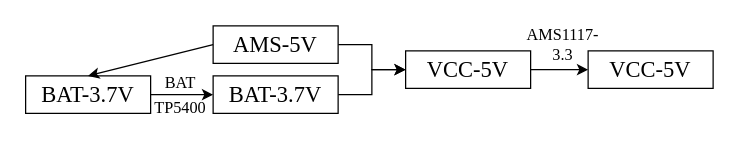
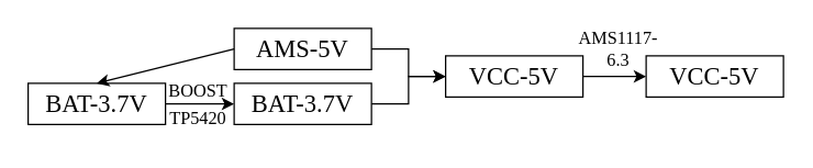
  <mxCell id="0" />
  <mxCell id="1" parent="0" />
  <mxCell id="2" style="edgeStyle=orthogonalEdgeStyle;rounded=0;orthogonalLoop=1;jettySize=auto;html=1;" edge="1" parent="1" source="3" target="10"><mxGeometry relative="1" as="geometry" /></mxCell>
  <mxCell id="3" value="&lt;font face=&quot;Garamond&quot; style=&quot;font-size: 18px;&quot;&gt;AMS-5V&lt;/font&gt;" style="rounded=0;whiteSpace=wrap;html=1;" vertex="1" parent="1"><mxGeometry x="170" y="20" width="100" height="30" as="geometry" /></mxCell>
  <mxCell id="4" style="edgeStyle=orthogonalEdgeStyle;rounded=0;orthogonalLoop=1;jettySize=auto;html=1;entryX=0;entryY=0.5;entryDx=0;entryDy=0;" edge="1" parent="1" source="5" target="7"><mxGeometry relative="1" as="geometry" /></mxCell>
  <mxCell id="5" value="&lt;font face=&quot;Garamond&quot; style=&quot;font-size: 18px;&quot;&gt;BAT-3.7V&lt;/font&gt;" style="rounded=0;whiteSpace=wrap;html=1;" vertex="1" parent="1"><mxGeometry x="20" y="60" width="100" height="30" as="geometry" /></mxCell>
  <mxCell id="6" style="edgeStyle=orthogonalEdgeStyle;rounded=0;orthogonalLoop=1;jettySize=auto;html=1;entryX=0;entryY=0.5;entryDx=0;entryDy=0;" edge="1" parent="1" source="7" target="10"><mxGeometry relative="1" as="geometry" /></mxCell>
  <mxCell id="7" value="&lt;font face=&quot;Garamond&quot; style=&quot;font-size: 18px;&quot;&gt;BAT-3.7V&lt;/font&gt;" style="rounded=0;whiteSpace=wrap;html=1;" vertex="1" parent="1"><mxGeometry x="170" y="60" width="100" height="30" as="geometry" /></mxCell>
- <mxCell id="8" value="&lt;font style=&quot;font-size: 13px;&quot; face=&quot;Garamond&quot;&gt;BAT&lt;/font&gt;" style="text;html=1;align=center;verticalAlign=middle;whiteSpace=wrap;rounded=0;" vertex="1" parent="1"><mxGeometry x="114" y="50" width="60" height="30" as="geometry" /></mxCell>
+ <mxCell id="8" value="&lt;font style=&quot;font-size: 13px;&quot; face=&quot;Garamond&quot;&gt;BOOST&lt;/font&gt;" style="text;html=1;align=center;verticalAlign=middle;whiteSpace=wrap;rounded=0;" vertex="1" parent="1"><mxGeometry x="114" y="50" width="60" height="30" as="geometry" /></mxCell>
  <mxCell id="9" style="edgeStyle=orthogonalEdgeStyle;rounded=0;orthogonalLoop=1;jettySize=auto;html=1;" edge="1" parent="1" source="10" target="11"><mxGeometry relative="1" as="geometry" /></mxCell>
  <mxCell id="10" value="&lt;font face=&quot;Garamond&quot; style=&quot;font-size: 18px;&quot;&gt;VCC-5V&lt;/font&gt;" style="rounded=0;whiteSpace=wrap;html=1;" vertex="1" parent="1"><mxGeometry x="324" y="40" width="100" height="30" as="geometry" /></mxCell>
  <mxCell id="11" value="&lt;font face=&quot;Garamond&quot; style=&quot;font-size: 18px;&quot;&gt;VCC-5V&lt;/font&gt;" style="rounded=0;whiteSpace=wrap;html=1;" vertex="1" parent="1"><mxGeometry x="470" y="40" width="100" height="30" as="geometry" /></mxCell>
- <mxCell id="12" value="&lt;font style=&quot;font-size: 13px;&quot; face=&quot;Garamond&quot;&gt;AMS1117-3.3&lt;/font&gt;" style="text;html=1;align=center;verticalAlign=middle;whiteSpace=wrap;rounded=0;" vertex="1" parent="1"><mxGeometry x="420" y="20" width="60" height="30" as="geometry" /></mxCell>
- <mxCell id="13" value="&lt;font style=&quot;font-size: 13px;&quot; face=&quot;Garamond&quot;&gt;TP5400&lt;/font&gt;" style="text;html=1;align=center;verticalAlign=middle;whiteSpace=wrap;rounded=0;" vertex="1" parent="1"><mxGeometry x="114" y="70" width="60" height="30" as="geometry" /></mxCell>
+ <mxCell id="12" value="&lt;font style=&quot;font-size: 13px;&quot; face=&quot;Garamond&quot;&gt;AMS1117-6.3&lt;/font&gt;" style="text;html=1;align=center;verticalAlign=middle;whiteSpace=wrap;rounded=0;" vertex="1" parent="1"><mxGeometry x="420" y="20" width="60" height="30" as="geometry" /></mxCell>
+ <mxCell id="13" value="&lt;font style=&quot;font-size: 13px;&quot; face=&quot;Garamond&quot;&gt;TP5420&lt;/font&gt;" style="text;html=1;align=center;verticalAlign=middle;whiteSpace=wrap;rounded=0;" vertex="1" parent="1"><mxGeometry x="114" y="70" width="60" height="30" as="geometry" /></mxCell>
  <mxCell id="14" value="" style="endArrow=classic;html=1;rounded=0;exitX=0;exitY=0.5;exitDx=0;exitDy=0;entryX=0.5;entryY=0;entryDx=0;entryDy=0;" edge="1" parent="1" source="3" target="5"><mxGeometry width="50" height="50" relative="1" as="geometry"><mxPoint x="80" y="20" as="sourcePoint" /><mxPoint x="130" y="-30" as="targetPoint" /></mxGeometry></mxCell>
